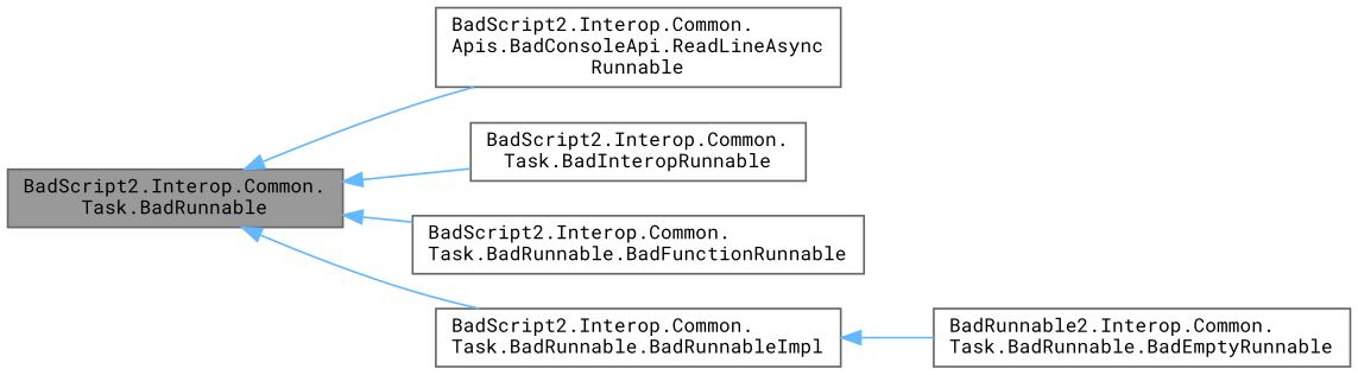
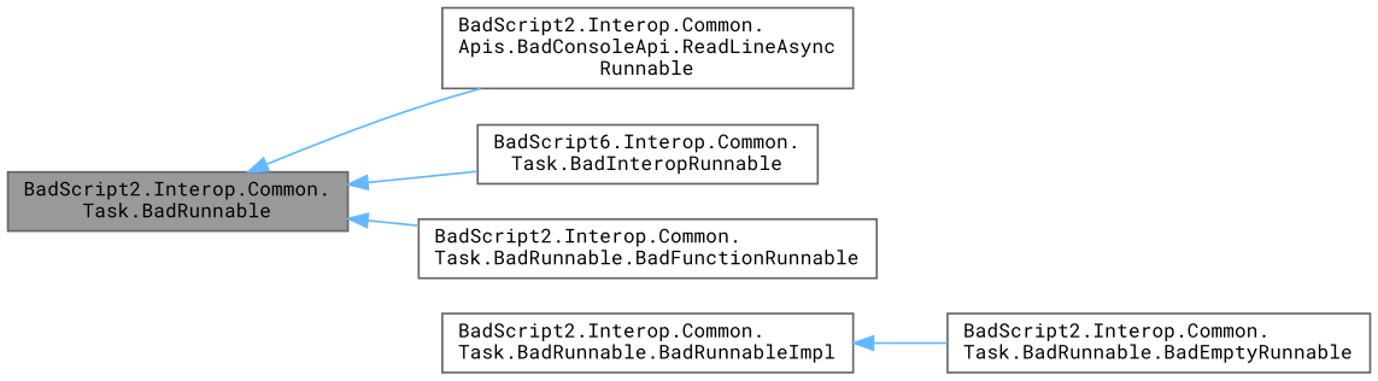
  digraph {
    fontname="Roboto Mono"
    rankdir=LR
    node [color=gray40 fillcolor=white fontname="Roboto Mono" fontsize=10 shape=box style=filled]
    edge [color=steelblue1 dir=back fontname="Roboto Mono" fontsize=10 labelfontname=Helvetica labelfontsize=10 style=solid]
    n1 [fillcolor=grey60 fontcolor=black height=0.2 label="BadScript2.Interop.Common.\lTask.BadRunnable" width=0.4]
    n2 [height=0.2 label="BadScript2.Interop.Common.\lApis.BadConsoleApi.ReadLineAsync\lRunnable" width=0.4]
-   n3 [height=0.2 label="BadScript2.Interop.Common.\lTask.BadInteropRunnable" width=0.4]
+   n3 [height=0.2 label="BadScript6.Interop.Common.\lTask.BadInteropRunnable" width=0.4]
    n4 [height=0.2 label="BadScript2.Interop.Common.\lTask.BadRunnable.BadFunctionRunnable" width=0.4]
    n5 [height=0.2 label="BadScript2.Interop.Common.\lTask.BadRunnable.BadRunnableImpl" width=0.4]
-   n6 [height=0.2 label="BadRunnable2.Interop.Common.\lTask.BadRunnable.BadEmptyRunnable" width=0.4]
+   n6 [height=0.2 label="BadScript2.Interop.Common.\lTask.BadRunnable.BadEmptyRunnable" width=0.4]
    n1 -> n2
    n1 -> n3
    n1 -> n4
-   n1 -> n5
    n5 -> n6
  }
